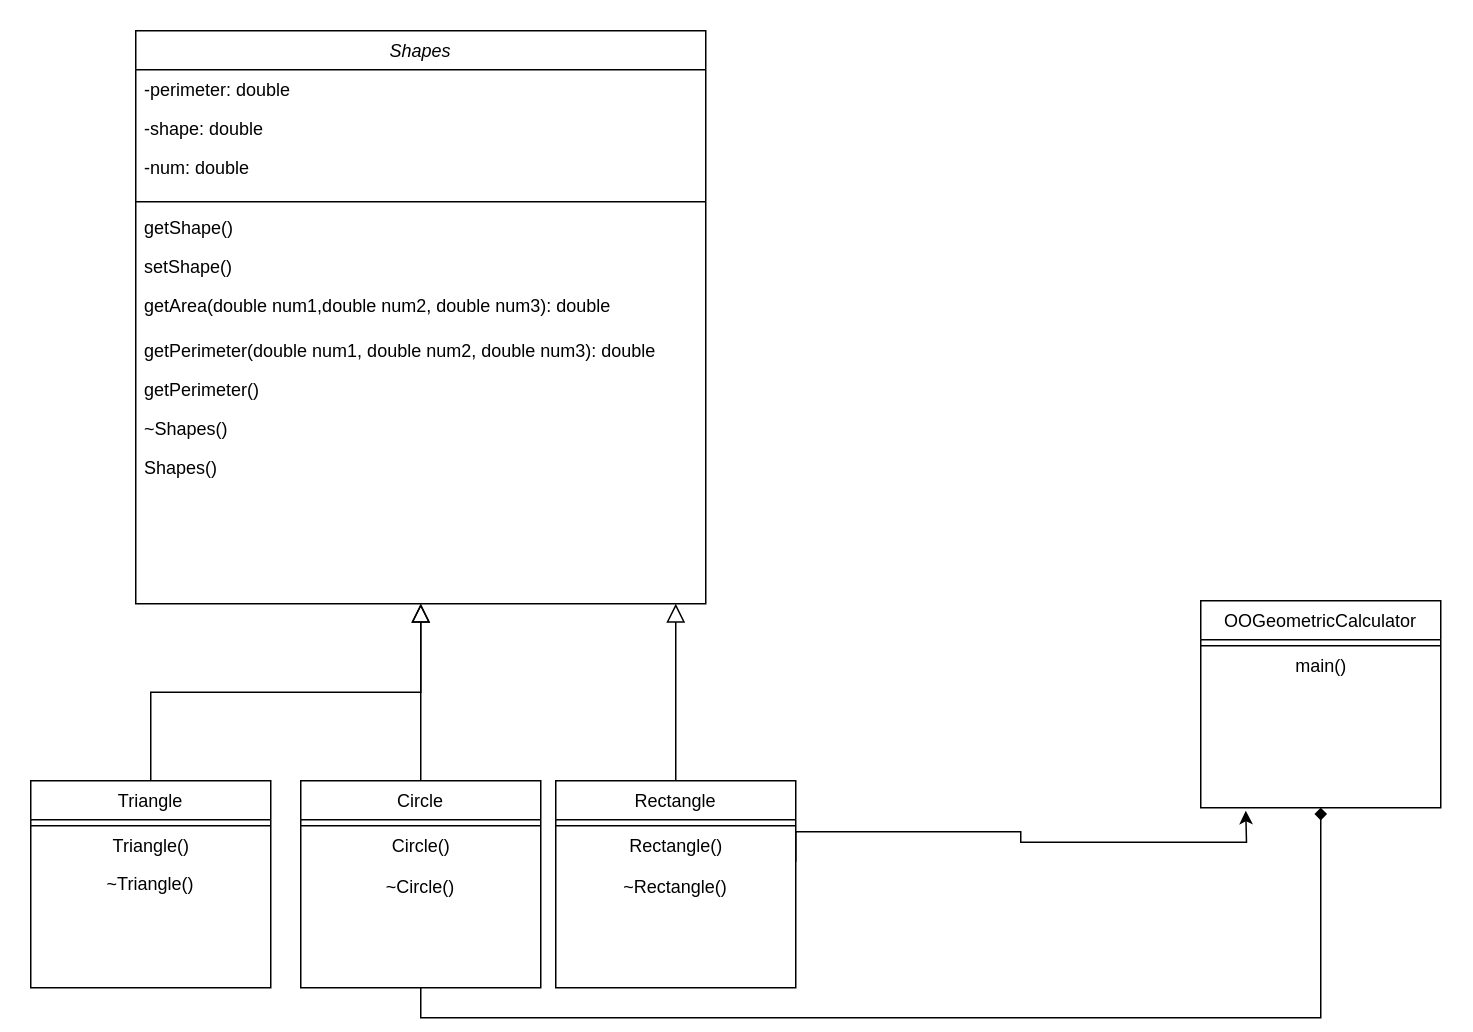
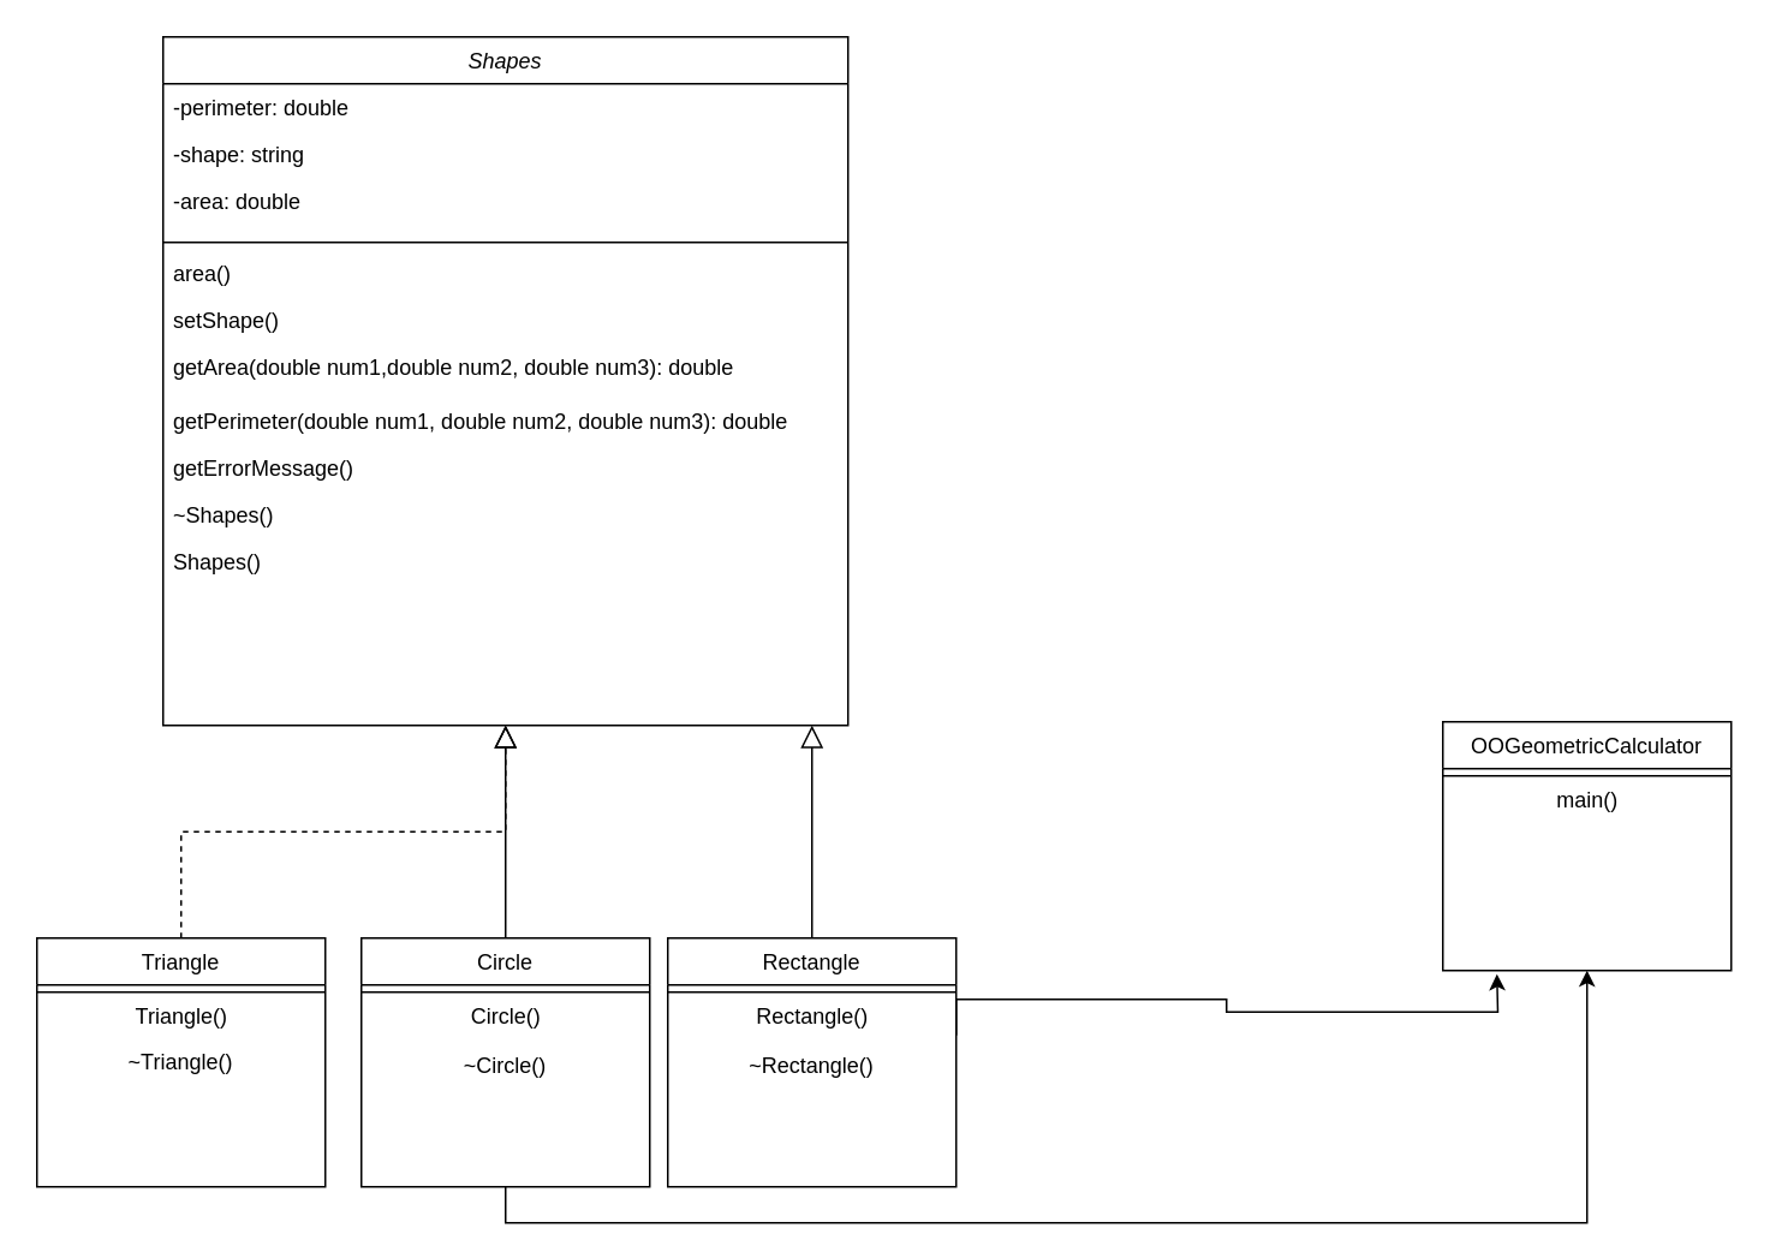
  <mxCell id="0" />
  <mxCell id="1" parent="0" />
  <mxCell id="2" value="Shapes" style="swimlane;fontStyle=2;align=center;verticalAlign=top;childLayout=stackLayout;horizontal=1;startSize=26;horizontalStack=0;resizeParent=1;resizeLast=0;collapsible=1;marginBottom=0;rounded=0;shadow=0;strokeWidth=1;" parent="1" vertex="1"><mxGeometry x="90" y="20" width="380" height="382" as="geometry"><mxRectangle x="230" y="140" width="160" height="26" as="alternateBounds" /></mxGeometry></mxCell>
  <mxCell id="3" value="-perimeter: double" style="text;align=left;verticalAlign=top;spacingLeft=4;spacingRight=4;overflow=hidden;rotatable=0;points=[[0,0.5],[1,0.5]];portConstraint=eastwest;rounded=0;shadow=0;html=0;" parent="2" vertex="1"><mxGeometry y="26" width="380" height="26" as="geometry" /></mxCell>
- <mxCell id="4" value="-shape: double" style="text;align=left;verticalAlign=top;spacingLeft=4;spacingRight=4;overflow=hidden;rotatable=0;points=[[0,0.5],[1,0.5]];portConstraint=eastwest;" parent="2" vertex="1"><mxGeometry y="52" width="380" height="26" as="geometry" /></mxCell>
- <mxCell id="5" value="-num: double&#10;" style="text;align=left;verticalAlign=top;spacingLeft=4;spacingRight=4;overflow=hidden;rotatable=0;points=[[0,0.5],[1,0.5]];portConstraint=eastwest;rounded=0;shadow=0;html=0;" parent="2" vertex="1"><mxGeometry y="78" width="380" height="32" as="geometry" /></mxCell>
+ <mxCell id="4" value="-shape: string" style="text;align=left;verticalAlign=top;spacingLeft=4;spacingRight=4;overflow=hidden;rotatable=0;points=[[0,0.5],[1,0.5]];portConstraint=eastwest;" parent="2" vertex="1"><mxGeometry y="52" width="380" height="26" as="geometry" /></mxCell>
+ <mxCell id="5" value="-area: double&#10;" style="text;align=left;verticalAlign=top;spacingLeft=4;spacingRight=4;overflow=hidden;rotatable=0;points=[[0,0.5],[1,0.5]];portConstraint=eastwest;rounded=0;shadow=0;html=0;" parent="2" vertex="1"><mxGeometry y="78" width="380" height="32" as="geometry" /></mxCell>
  <mxCell id="6" value="" style="line;html=1;strokeWidth=1;align=left;verticalAlign=middle;spacingTop=-1;spacingLeft=3;spacingRight=3;rotatable=0;labelPosition=right;points=[];portConstraint=eastwest;" parent="2" vertex="1"><mxGeometry y="110" width="380" height="8" as="geometry" /></mxCell>
- <mxCell id="7" value="getShape()" style="text;align=left;verticalAlign=top;spacingLeft=4;spacingRight=4;overflow=hidden;rotatable=0;points=[[0,0.5],[1,0.5]];portConstraint=eastwest;" parent="2" vertex="1"><mxGeometry y="118" width="380" height="26" as="geometry" /></mxCell>
+ <mxCell id="7" value="area()" style="text;align=left;verticalAlign=top;spacingLeft=4;spacingRight=4;overflow=hidden;rotatable=0;points=[[0,0.5],[1,0.5]];portConstraint=eastwest;" parent="2" vertex="1"><mxGeometry y="118" width="380" height="26" as="geometry" /></mxCell>
  <mxCell id="8" value="setShape()" style="text;align=left;verticalAlign=top;spacingLeft=4;spacingRight=4;overflow=hidden;rotatable=0;points=[[0,0.5],[1,0.5]];portConstraint=eastwest;rounded=0;shadow=0;html=0;" parent="2" vertex="1"><mxGeometry y="144" width="380" height="26" as="geometry" /></mxCell>
  <mxCell id="9" value="getArea(double num1,double num2, double num3): double" style="text;align=left;verticalAlign=top;spacingLeft=4;spacingRight=4;overflow=hidden;rotatable=0;points=[[0,0.5],[1,0.5]];portConstraint=eastwest;rounded=0;shadow=0;html=0;" parent="2" vertex="1"><mxGeometry y="170" width="380" height="30" as="geometry" /></mxCell>
  <mxCell id="10" value="getPerimeter(double num1, double num2, double num3): double" style="text;align=left;verticalAlign=top;spacingLeft=4;spacingRight=4;overflow=hidden;rotatable=0;points=[[0,0.5],[1,0.5]];portConstraint=eastwest;rounded=0;shadow=0;html=0;" parent="2" vertex="1"><mxGeometry y="200" width="380" height="26" as="geometry" /></mxCell>
- <mxCell id="11" value="getPerimeter()" style="text;align=left;verticalAlign=top;spacingLeft=4;spacingRight=4;overflow=hidden;rotatable=0;points=[[0,0.5],[1,0.5]];portConstraint=eastwest;rounded=0;shadow=0;html=0;" parent="2" vertex="1"><mxGeometry y="226" width="380" height="26" as="geometry" /></mxCell>
+ <mxCell id="11" value="getErrorMessage()" style="text;align=left;verticalAlign=top;spacingLeft=4;spacingRight=4;overflow=hidden;rotatable=0;points=[[0,0.5],[1,0.5]];portConstraint=eastwest;rounded=0;shadow=0;html=0;" parent="2" vertex="1"><mxGeometry y="226" width="380" height="26" as="geometry" /></mxCell>
  <mxCell id="12" value="~Shapes()" style="text;align=left;verticalAlign=top;spacingLeft=4;spacingRight=4;overflow=hidden;rotatable=0;points=[[0,0.5],[1,0.5]];portConstraint=eastwest;rounded=0;shadow=0;html=0;" parent="2" vertex="1"><mxGeometry y="252" width="380" height="26" as="geometry" /></mxCell>
  <mxCell id="13" value="Shapes()" style="text;align=left;verticalAlign=top;spacingLeft=4;spacingRight=4;overflow=hidden;rotatable=0;points=[[0,0.5],[1,0.5]];portConstraint=eastwest;" parent="2" vertex="1"><mxGeometry y="278" width="380" height="26" as="geometry" /></mxCell>
  <mxCell id="14" value="Triangle" style="swimlane;fontStyle=0;align=center;verticalAlign=top;childLayout=stackLayout;horizontal=1;startSize=26;horizontalStack=0;resizeParent=1;resizeLast=0;collapsible=1;marginBottom=0;rounded=0;shadow=0;strokeWidth=1;" parent="1" vertex="1"><mxGeometry x="20" y="520" width="160" height="138" as="geometry"><mxRectangle x="130" y="380" width="160" height="26" as="alternateBounds" /></mxGeometry></mxCell>
  <mxCell id="15" value="" style="line;html=1;strokeWidth=1;align=left;verticalAlign=middle;spacingTop=-1;spacingLeft=3;spacingRight=3;rotatable=0;labelPosition=right;points=[];portConstraint=eastwest;" parent="14" vertex="1"><mxGeometry y="26" width="160" height="8" as="geometry" /></mxCell>
  <mxCell id="16" value="Triangle()" style="text;html=1;align=center;verticalAlign=middle;resizable=0;points=[];autosize=1;strokeColor=none;fillColor=none;" vertex="1" parent="14"><mxGeometry y="34" width="160" height="20" as="geometry" /></mxCell>
  <mxCell id="17" value="~Triangle()" style="text;html=1;strokeColor=none;fillColor=none;align=center;verticalAlign=middle;whiteSpace=wrap;rounded=0;" vertex="1" parent="14"><mxGeometry y="54" width="160" height="30" as="geometry" /></mxCell>
- <mxCell id="18" value="" style="endArrow=block;endSize=10;endFill=0;shadow=0;strokeWidth=1;rounded=0;edgeStyle=elbowEdgeStyle;elbow=vertical;" parent="1" source="14" target="2" edge="1"><mxGeometry width="160" relative="1" as="geometry"><mxPoint x="60" y="233" as="sourcePoint" /><mxPoint x="60" y="233" as="targetPoint" /></mxGeometry></mxCell>
+ <mxCell id="18" value="" style="endArrow=block;endSize=10;endFill=0;shadow=0;strokeWidth=1;rounded=0;edgeStyle=elbowEdgeStyle;elbow=vertical;dashed=1;" parent="1" source="14" target="2" edge="1"><mxGeometry width="160" relative="1" as="geometry"><mxPoint x="60" y="233" as="sourcePoint" /><mxPoint x="60" y="233" as="targetPoint" /></mxGeometry></mxCell>
  <mxCell id="19" value="" style="endArrow=block;endSize=10;endFill=0;shadow=0;strokeWidth=1;rounded=0;edgeStyle=elbowEdgeStyle;elbow=vertical;" parent="1" target="2" edge="1"><mxGeometry width="160" relative="1" as="geometry"><mxPoint x="280" y="520" as="sourcePoint" /><mxPoint x="170" y="301" as="targetPoint" /></mxGeometry></mxCell>
- <mxCell id="20" style="edgeStyle=orthogonalEdgeStyle;rounded=0;orthogonalLoop=1;jettySize=auto;html=1;exitX=0.5;exitY=1;exitDx=0;exitDy=0;entryX=0.5;entryY=1;entryDx=0;entryDy=0;endArrow=diamond;" edge="1" parent="1" source="21" target="32"><mxGeometry relative="1" as="geometry" /></mxCell>
+ <mxCell id="20" style="edgeStyle=orthogonalEdgeStyle;rounded=0;orthogonalLoop=1;jettySize=auto;html=1;exitX=0.5;exitY=1;exitDx=0;exitDy=0;entryX=0.5;entryY=1;entryDx=0;entryDy=0;" edge="1" parent="1" source="21" target="32"><mxGeometry relative="1" as="geometry" /></mxCell>
  <mxCell id="21" value="Circle" style="swimlane;fontStyle=0;align=center;verticalAlign=top;childLayout=stackLayout;horizontal=1;startSize=26;horizontalStack=0;resizeParent=1;resizeLast=0;collapsible=1;marginBottom=0;rounded=0;shadow=0;strokeWidth=1;" vertex="1" parent="1"><mxGeometry x="200" y="520" width="160" height="138" as="geometry"><mxRectangle x="130" y="380" width="160" height="26" as="alternateBounds" /></mxGeometry></mxCell>
  <mxCell id="22" value="" style="line;html=1;strokeWidth=1;align=left;verticalAlign=middle;spacingTop=-1;spacingLeft=3;spacingRight=3;rotatable=0;labelPosition=right;points=[];portConstraint=eastwest;" vertex="1" parent="21"><mxGeometry y="26" width="160" height="8" as="geometry" /></mxCell>
  <mxCell id="23" value="Circle()" style="text;html=1;align=center;verticalAlign=middle;resizable=0;points=[];autosize=1;strokeColor=none;fillColor=none;" vertex="1" parent="21"><mxGeometry y="34" width="160" height="20" as="geometry" /></mxCell>
  <mxCell id="24" value="~Circle()" style="text;html=1;strokeColor=none;fillColor=none;align=center;verticalAlign=middle;whiteSpace=wrap;rounded=0;" vertex="1" parent="21"><mxGeometry y="54" width="160" height="34" as="geometry" /></mxCell>
  <mxCell id="25" value="" style="endArrow=block;endSize=10;endFill=0;shadow=0;strokeWidth=1;rounded=0;edgeStyle=elbowEdgeStyle;elbow=vertical;startArrow=none;" edge="1" parent="1" source="26"><mxGeometry width="160" relative="1" as="geometry"><mxPoint x="450" y="520" as="sourcePoint" /><mxPoint x="450" y="402" as="targetPoint" /></mxGeometry></mxCell>
  <mxCell id="26" value="Rectangle" style="swimlane;fontStyle=0;align=center;verticalAlign=top;childLayout=stackLayout;horizontal=1;startSize=26;horizontalStack=0;resizeParent=1;resizeLast=0;collapsible=1;marginBottom=0;rounded=0;shadow=0;strokeWidth=1;" vertex="1" parent="1"><mxGeometry x="370" y="520" width="160" height="138" as="geometry"><mxRectangle x="130" y="380" width="160" height="26" as="alternateBounds" /></mxGeometry></mxCell>
  <mxCell id="27" value="" style="line;html=1;strokeWidth=1;align=left;verticalAlign=middle;spacingTop=-1;spacingLeft=3;spacingRight=3;rotatable=0;labelPosition=right;points=[];portConstraint=eastwest;" vertex="1" parent="26"><mxGeometry y="26" width="160" height="8" as="geometry" /></mxCell>
  <mxCell id="28" value="Rectangle()" style="text;html=1;align=center;verticalAlign=middle;resizable=0;points=[];autosize=1;strokeColor=none;fillColor=none;" vertex="1" parent="26"><mxGeometry y="34" width="160" height="20" as="geometry" /></mxCell>
  <mxCell id="29" value="~Rectangle()" style="text;html=1;strokeColor=none;fillColor=none;align=center;verticalAlign=middle;whiteSpace=wrap;rounded=0;" vertex="1" parent="26"><mxGeometry y="54" width="160" height="34" as="geometry" /></mxCell>
  <mxCell id="30" value="" style="endArrow=none;endSize=10;endFill=0;shadow=0;strokeWidth=1;rounded=0;edgeStyle=elbowEdgeStyle;elbow=vertical;" edge="1" parent="1" target="26"><mxGeometry width="160" relative="1" as="geometry"><mxPoint x="450" y="520" as="sourcePoint" /><mxPoint x="450" y="402" as="targetPoint" /></mxGeometry></mxCell>
  <mxCell id="31" value="" style="endArrow=none;endSize=10;endFill=0;shadow=0;strokeWidth=1;rounded=0;edgeStyle=elbowEdgeStyle;elbow=vertical;" edge="1" parent="1"><mxGeometry width="160" relative="1" as="geometry"><mxPoint x="460" y="530" as="sourcePoint" /><mxPoint x="460" y="530" as="targetPoint" /></mxGeometry></mxCell>
  <mxCell id="32" value="OOGeometricCalculator" style="swimlane;fontStyle=0;align=center;verticalAlign=top;childLayout=stackLayout;horizontal=1;startSize=26;horizontalStack=0;resizeParent=1;resizeLast=0;collapsible=1;marginBottom=0;rounded=0;shadow=0;strokeWidth=1;" vertex="1" parent="1"><mxGeometry x="800" y="400" width="160" height="138" as="geometry"><mxRectangle x="130" y="380" width="160" height="26" as="alternateBounds" /></mxGeometry></mxCell>
  <mxCell id="33" value="" style="line;html=1;strokeWidth=1;align=left;verticalAlign=middle;spacingTop=-1;spacingLeft=3;spacingRight=3;rotatable=0;labelPosition=right;points=[];portConstraint=eastwest;" vertex="1" parent="32"><mxGeometry y="26" width="160" height="8" as="geometry" /></mxCell>
  <mxCell id="34" value="main()" style="text;html=1;align=center;verticalAlign=middle;resizable=0;points=[];autosize=1;strokeColor=none;fillColor=none;" vertex="1" parent="32"><mxGeometry y="34" width="160" height="20" as="geometry" /></mxCell>
  <mxCell id="35" value="" style="endArrow=none;endSize=10;endFill=0;shadow=0;strokeWidth=1;rounded=0;edgeStyle=elbowEdgeStyle;elbow=vertical;" edge="1" parent="1"><mxGeometry width="160" relative="1" as="geometry"><mxPoint x="840" y="150" as="sourcePoint" /><mxPoint x="840" y="150" as="targetPoint" /></mxGeometry></mxCell>
  <mxCell id="36" style="edgeStyle=orthogonalEdgeStyle;rounded=0;orthogonalLoop=1;jettySize=auto;html=1;exitX=1;exitY=0;exitDx=0;exitDy=0;" edge="1" parent="1" source="29"><mxGeometry relative="1" as="geometry"><mxPoint x="830" y="540" as="targetPoint" /></mxGeometry></mxCell>
